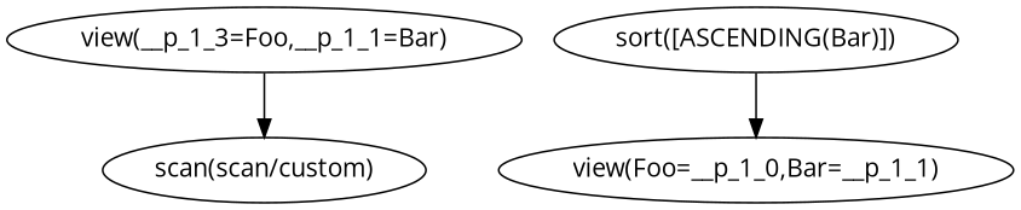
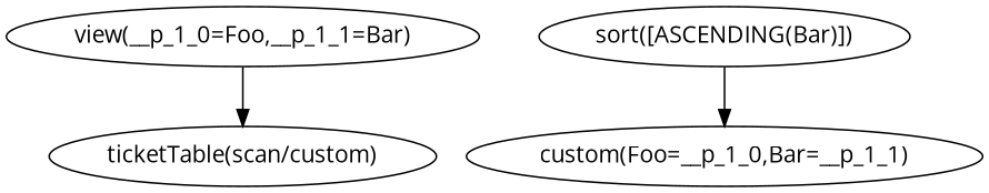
  digraph {
    fontname="Open Sans"
    node [fontname="Open Sans"]
    edge [fontname="Open Sans"]
-   n1 [label="scan(scan/custom)"]
-   n2 [label="view(__p_1_3=Foo,__p_1_1=Bar)"]
-   n3 [label="view(Foo=__p_1_0,Bar=__p_1_1)"]
+   n1 [label="ticketTable(scan/custom)"]
+   n2 [label="view(__p_1_0=Foo,__p_1_1=Bar)"]
+   n3 [label="custom(Foo=__p_1_0,Bar=__p_1_1)"]
    n4 [label="sort([ASCENDING(Bar)])"]
    n2 -> n1
    n4 -> n3
  }
